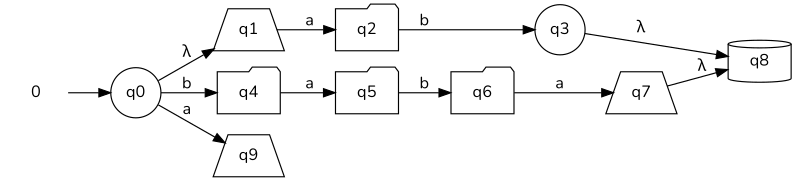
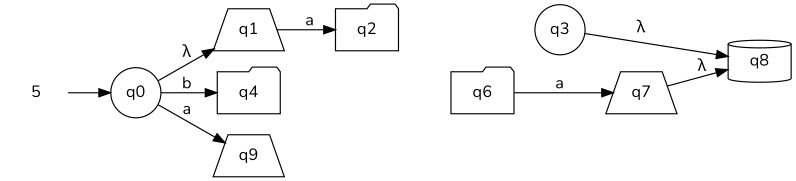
  digraph {
    fontname=Nunito
    rankdir=LR
    node [fontname=Nunito shape=folder]
    edge [fontname=Nunito]
    q0 [shape=circle]
    q1 [shape=trapezium]
    q4
    n4 [label=q9 shape=trapezium]
    q2
-   q5
    q3 [shape=circle]
    q8 [shape=cylinder]
    q6
    q7 [shape=trapezium]
-   0 [shape=none]
+   0 [shape=none label=5]
    q0 -> q1 [label="λ"]
    q0 -> q4 [label=b]
    q0 -> n4 [label=a]
    q1 -> q2 [label=a]
-   q4 -> q5 [label=a]
-   q2 -> q3 [label=b]
-   q5 -> q6 [label=b]
    q3 -> q8 [label="λ"]
    q6 -> q7 [label=a]
    q7 -> q8 [label="λ"]
    0 -> q0
  }
